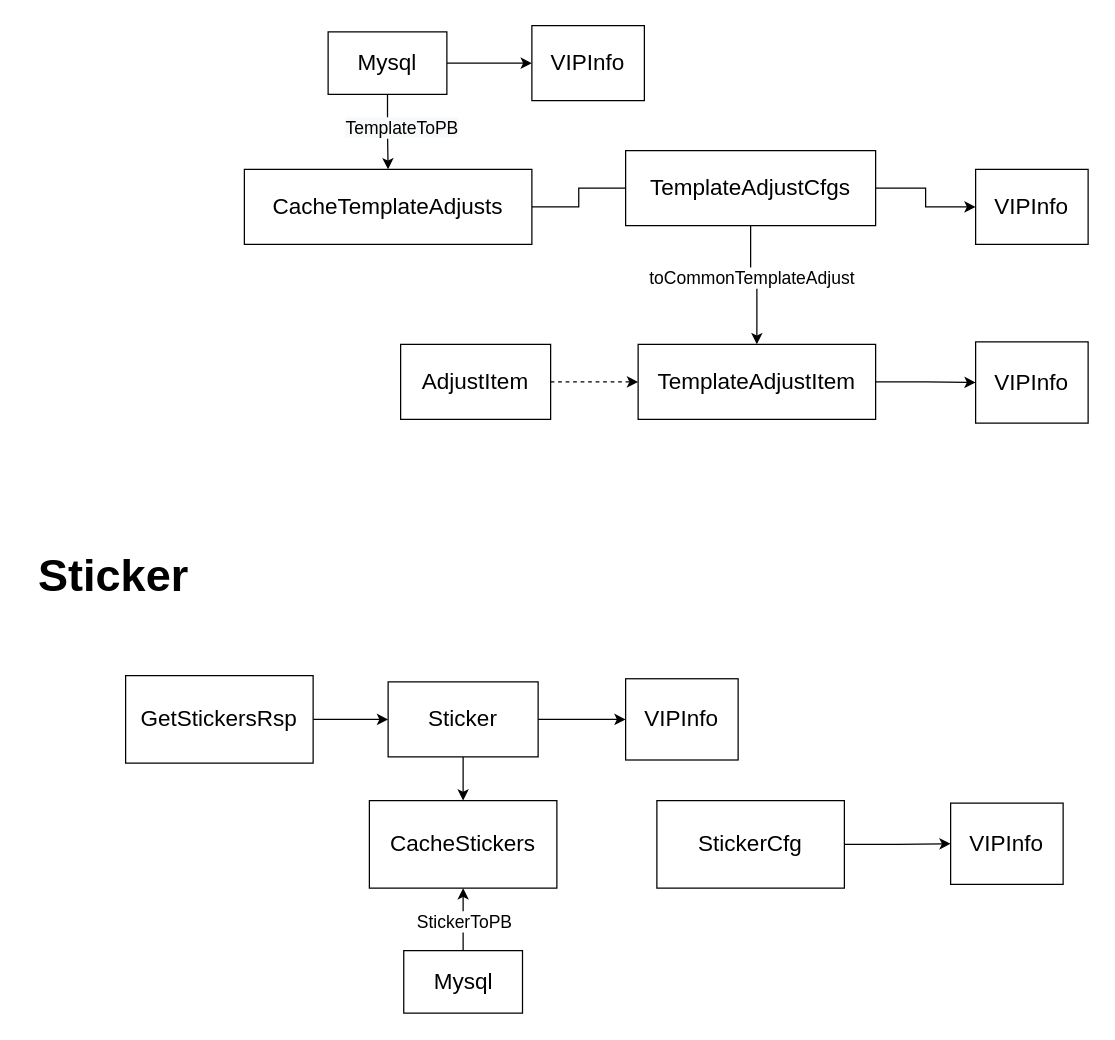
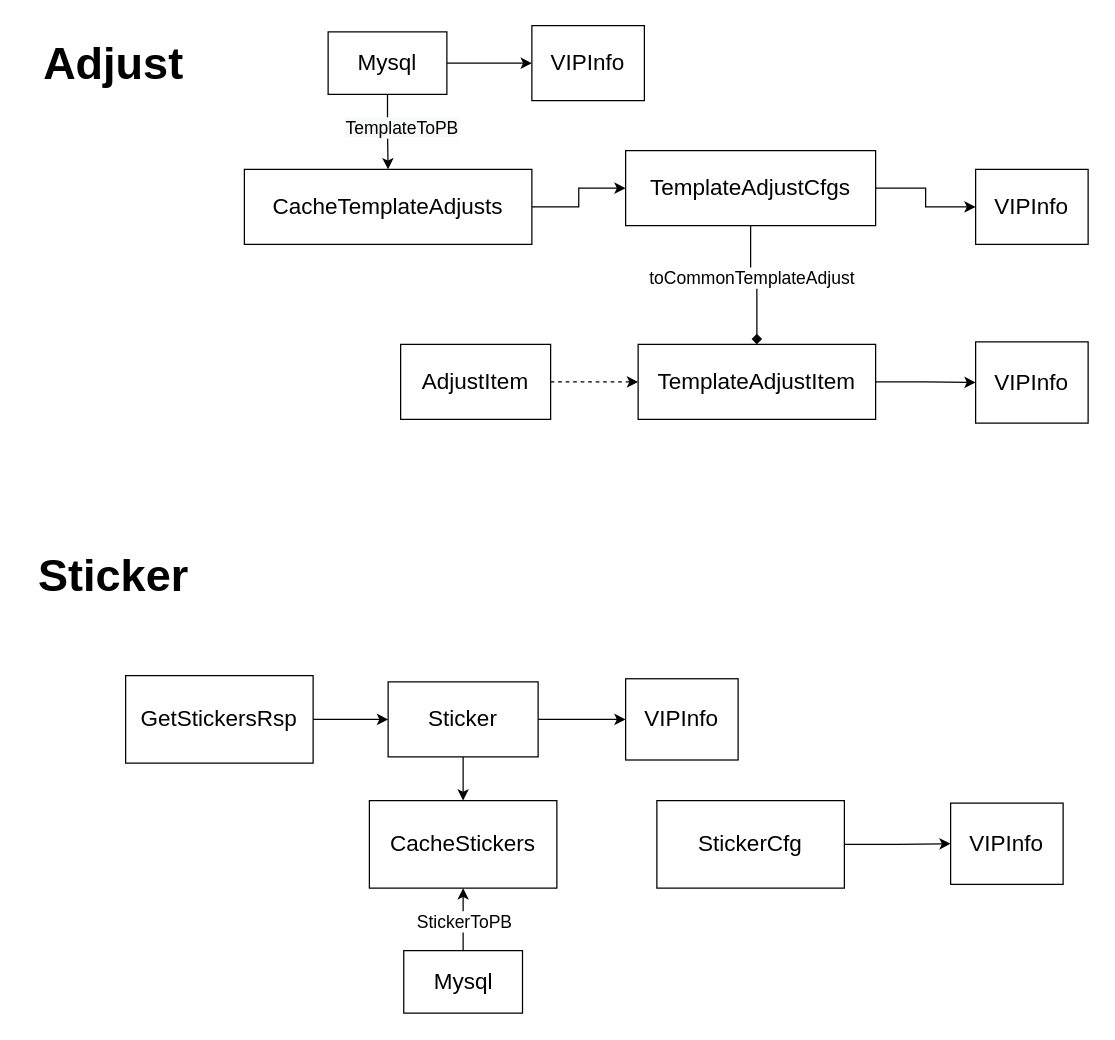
  <mxCell id="0" />
  <mxCell id="1" parent="0" />
  <mxCell id="2" style="edgeStyle=orthogonalEdgeStyle;rounded=0;orthogonalLoop=1;jettySize=auto;html=1;exitX=1;exitY=0.5;exitDx=0;exitDy=0;entryX=0;entryY=0.5;entryDx=0;entryDy=0;fontSize=18;dashed=1;" edge="1" parent="1" source="3" target="5"><mxGeometry relative="1" as="geometry" /></mxCell>
  <mxCell id="3" value="&lt;font style=&quot;font-size: 18px;&quot;&gt;AdjustItem&lt;/font&gt;" style="rounded=0;whiteSpace=wrap;html=1;" vertex="1" parent="1"><mxGeometry x="320" y="275" width="120" height="60" as="geometry" /></mxCell>
  <mxCell id="4" value="" style="edgeStyle=orthogonalEdgeStyle;rounded=0;orthogonalLoop=1;jettySize=auto;html=1;fontSize=18;" edge="1" parent="1" source="5" target="6"><mxGeometry relative="1" as="geometry" /></mxCell>
  <mxCell id="5" value="&lt;font style=&quot;font-size: 18px;&quot;&gt;TemplateAdjustItem&lt;/font&gt;" style="rounded=0;whiteSpace=wrap;html=1;" vertex="1" parent="1"><mxGeometry x="510" y="275" width="190" height="60" as="geometry" /></mxCell>
  <mxCell id="6" value="&lt;font style=&quot;font-size: 18px;&quot;&gt;VIPInfo&lt;/font&gt;" style="rounded=0;whiteSpace=wrap;html=1;" vertex="1" parent="1"><mxGeometry x="780" y="273" width="90" height="65" as="geometry" /></mxCell>
+ <mxCell id="7" value="&lt;b&gt;&lt;font style=&quot;font-size: 36px;&quot;&gt;Adjust&lt;/font&gt;&lt;/b&gt;" style="text;html=1;align=center;verticalAlign=middle;resizable=0;points=[];autosize=1;strokeColor=none;fillColor=none;fontSize=18;" vertex="1" parent="1"><mxGeometry x="20" y="20" width="140" height="60" as="geometry" /></mxCell>
  <mxCell id="8" value="" style="edgeStyle=orthogonalEdgeStyle;rounded=0;orthogonalLoop=1;jettySize=auto;html=1;fontSize=18;" edge="1" parent="1" source="9" target="12"><mxGeometry relative="1" as="geometry" /></mxCell>
  <mxCell id="9" value="&lt;font style=&quot;font-size: 18px;&quot;&gt;GetStickersRsp&lt;/font&gt;" style="rounded=0;whiteSpace=wrap;html=1;" vertex="1" parent="1"><mxGeometry x="100" y="540" width="150" height="70" as="geometry" /></mxCell>
  <mxCell id="10" style="edgeStyle=orthogonalEdgeStyle;rounded=0;orthogonalLoop=1;jettySize=auto;html=1;exitX=1;exitY=0.5;exitDx=0;exitDy=0;entryX=0;entryY=0.5;entryDx=0;entryDy=0;fontSize=18;" edge="1" parent="1" source="12" target="13"><mxGeometry relative="1" as="geometry"><mxPoint x="590" y="575" as="targetPoint" /></mxGeometry></mxCell>
  <mxCell id="11" style="edgeStyle=orthogonalEdgeStyle;rounded=0;orthogonalLoop=1;jettySize=auto;html=1;exitX=0.5;exitY=1;exitDx=0;exitDy=0;entryX=0.5;entryY=0;entryDx=0;entryDy=0;fontSize=14;" edge="1" parent="1" source="12" target="27"><mxGeometry relative="1" as="geometry" /></mxCell>
  <mxCell id="12" value="&lt;font style=&quot;font-size: 18px;&quot;&gt;Sticker&lt;/font&gt;" style="rounded=0;whiteSpace=wrap;html=1;" vertex="1" parent="1"><mxGeometry x="310" y="545" width="120" height="60" as="geometry" /></mxCell>
  <mxCell id="13" value="&lt;font style=&quot;font-size: 18px;&quot;&gt;VIPInfo&lt;/font&gt;" style="rounded=0;whiteSpace=wrap;html=1;" vertex="1" parent="1"><mxGeometry x="500" y="542.5" width="90" height="65" as="geometry" /></mxCell>
  <mxCell id="14" value="&lt;b&gt;&lt;font style=&quot;font-size: 36px;&quot;&gt;Sticker&lt;/font&gt;&lt;/b&gt;" style="text;html=1;align=center;verticalAlign=middle;resizable=0;points=[];autosize=1;strokeColor=none;fillColor=none;fontSize=18;" vertex="1" parent="1"><mxGeometry x="20" y="430" width="140" height="60" as="geometry" /></mxCell>
- <mxCell id="15" value="" style="edgeStyle=orthogonalEdgeStyle;rounded=0;orthogonalLoop=1;jettySize=auto;html=1;fontSize=36;endArrow=none;" edge="1" parent="1" source="16" target="20"><mxGeometry relative="1" as="geometry" /></mxCell>
+ <mxCell id="15" value="" style="edgeStyle=orthogonalEdgeStyle;rounded=0;orthogonalLoop=1;jettySize=auto;html=1;fontSize=36;" edge="1" parent="1" source="16" target="20"><mxGeometry relative="1" as="geometry" /></mxCell>
  <mxCell id="16" value="&lt;font style=&quot;font-size: 18px;&quot;&gt;CacheTemplateAdjusts&lt;/font&gt;" style="rounded=0;whiteSpace=wrap;html=1;" vertex="1" parent="1"><mxGeometry x="195" y="135" width="230" height="60" as="geometry" /></mxCell>
  <mxCell id="17" style="edgeStyle=orthogonalEdgeStyle;rounded=0;orthogonalLoop=1;jettySize=auto;html=1;exitX=1;exitY=0.5;exitDx=0;exitDy=0;entryX=0;entryY=0.5;entryDx=0;entryDy=0;fontSize=36;" edge="1" parent="1" source="20" target="21"><mxGeometry relative="1" as="geometry" /></mxCell>
- <mxCell id="18" style="edgeStyle=orthogonalEdgeStyle;rounded=0;orthogonalLoop=1;jettySize=auto;html=1;exitX=0.5;exitY=1;exitDx=0;exitDy=0;entryX=0.5;entryY=0;entryDx=0;entryDy=0;fontSize=14;" edge="1" parent="1" source="20" target="5"><mxGeometry relative="1" as="geometry"><mxPoint x="720" y="190" as="targetPoint" /></mxGeometry></mxCell>
+ <mxCell id="18" style="edgeStyle=orthogonalEdgeStyle;rounded=0;orthogonalLoop=1;jettySize=auto;html=1;exitX=0.5;exitY=1;exitDx=0;exitDy=0;entryX=0.5;entryY=0;entryDx=0;entryDy=0;fontSize=14;endArrow=diamond;" edge="1" parent="1" source="20" target="5"><mxGeometry relative="1" as="geometry"><mxPoint x="720" y="190" as="targetPoint" /></mxGeometry></mxCell>
  <mxCell id="19" value="toCommonTemplateAdjust" style="edgeLabel;html=1;align=center;verticalAlign=middle;resizable=0;points=[];fontSize=14;" vertex="1" connectable="0" parent="18"><mxGeometry x="-0.1" relative="1" as="geometry"><mxPoint y="-4" as="offset" /></mxGeometry></mxCell>
  <mxCell id="20" value="&lt;font style=&quot;font-size: 18px;&quot;&gt;TemplateAdjustCfgs&lt;/font&gt;" style="rounded=0;whiteSpace=wrap;html=1;" vertex="1" parent="1"><mxGeometry x="500" y="120" width="200" height="60" as="geometry" /></mxCell>
  <mxCell id="21" value="&lt;font style=&quot;font-size: 18px;&quot;&gt;VIPInfo&lt;/font&gt;" style="rounded=0;whiteSpace=wrap;html=1;" vertex="1" parent="1"><mxGeometry x="780" y="135" width="90" height="60" as="geometry" /></mxCell>
  <mxCell id="22" style="edgeStyle=orthogonalEdgeStyle;rounded=0;orthogonalLoop=1;jettySize=auto;html=1;exitX=0.5;exitY=1;exitDx=0;exitDy=0;entryX=0.5;entryY=0;entryDx=0;entryDy=0;fontSize=14;" edge="1" parent="1" source="25" target="16"><mxGeometry relative="1" as="geometry" /></mxCell>
  <mxCell id="23" value="&lt;span style=&quot;background-color: rgb(248, 249, 250);&quot;&gt;&lt;font style=&quot;font-size: 14px;&quot;&gt;TemplateToPB&lt;/font&gt;&lt;/span&gt;" style="edgeLabel;html=1;align=center;verticalAlign=middle;resizable=0;points=[];fontSize=14;" vertex="1" connectable="0" parent="22"><mxGeometry x="-0.127" relative="1" as="geometry"><mxPoint x="11" as="offset" /></mxGeometry></mxCell>
  <mxCell id="24" style="edgeStyle=orthogonalEdgeStyle;rounded=0;orthogonalLoop=1;jettySize=auto;html=1;exitX=1;exitY=0.5;exitDx=0;exitDy=0;entryX=0;entryY=0.5;entryDx=0;entryDy=0;fontSize=14;" edge="1" parent="1" source="25" target="26"><mxGeometry relative="1" as="geometry" /></mxCell>
  <mxCell id="25" value="&lt;font style=&quot;font-size: 18px;&quot;&gt;Mysql&lt;br&gt;&lt;/font&gt;" style="rounded=0;whiteSpace=wrap;html=1;" vertex="1" parent="1"><mxGeometry x="262" y="25" width="95" height="50" as="geometry" /></mxCell>
  <mxCell id="26" value="&lt;font style=&quot;font-size: 18px;&quot;&gt;VIPInfo&lt;/font&gt;" style="rounded=0;whiteSpace=wrap;html=1;" vertex="1" parent="1"><mxGeometry x="425" y="20" width="90" height="60" as="geometry" /></mxCell>
  <mxCell id="27" value="&lt;font style=&quot;font-size: 18px;&quot;&gt;CacheStickers&lt;/font&gt;" style="rounded=0;whiteSpace=wrap;html=1;" vertex="1" parent="1"><mxGeometry x="295" y="640" width="150" height="70" as="geometry" /></mxCell>
  <mxCell id="28" style="edgeStyle=orthogonalEdgeStyle;rounded=0;orthogonalLoop=1;jettySize=auto;html=1;exitX=1;exitY=0.5;exitDx=0;exitDy=0;entryX=0;entryY=0.5;entryDx=0;entryDy=0;fontSize=14;" edge="1" parent="1" source="29" target="30"><mxGeometry relative="1" as="geometry" /></mxCell>
  <mxCell id="29" value="&lt;font style=&quot;font-size: 18px;&quot;&gt;StickerCfg&lt;/font&gt;" style="rounded=0;whiteSpace=wrap;html=1;" vertex="1" parent="1"><mxGeometry x="525" y="640" width="150" height="70" as="geometry" /></mxCell>
  <mxCell id="30" value="&lt;font style=&quot;font-size: 18px;&quot;&gt;VIPInfo&lt;/font&gt;" style="rounded=0;whiteSpace=wrap;html=1;" vertex="1" parent="1"><mxGeometry x="760" y="642" width="90" height="65" as="geometry" /></mxCell>
  <mxCell id="31" style="edgeStyle=orthogonalEdgeStyle;rounded=0;orthogonalLoop=1;jettySize=auto;html=1;exitX=0.5;exitY=0;exitDx=0;exitDy=0;fontSize=14;" edge="1" parent="1" source="33" target="27"><mxGeometry relative="1" as="geometry" /></mxCell>
  <mxCell id="32" value="StickerToPB" style="edgeLabel;html=1;align=center;verticalAlign=middle;resizable=0;points=[];fontSize=14;" vertex="1" connectable="0" parent="31"><mxGeometry x="0.08" relative="1" as="geometry"><mxPoint y="3" as="offset" /></mxGeometry></mxCell>
  <mxCell id="33" value="&lt;font style=&quot;font-size: 18px;&quot;&gt;Mysql&lt;br&gt;&lt;/font&gt;" style="rounded=0;whiteSpace=wrap;html=1;" vertex="1" parent="1"><mxGeometry x="322.5" y="760" width="95" height="50" as="geometry" /></mxCell>
